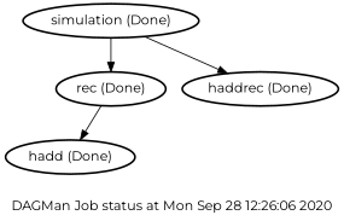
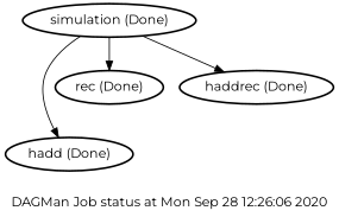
  digraph {
    fontname=Montserrat
    label="DAGMan Job status at Mon Sep 28 12:26:06 2020"
    node [fontname=Montserrat shape=ellipse style=bold]
    edge [fontname=Montserrat]
    n1 [label="simulation (Done)"]
    n2 [label="hadd (Done)"]
    n3 [label="rec (Done)"]
    n4 [label="haddrec (Done)"]
-   n3 -> n2
+   n1 -> n2
    n1 -> n3
    n1 -> n4
  }
